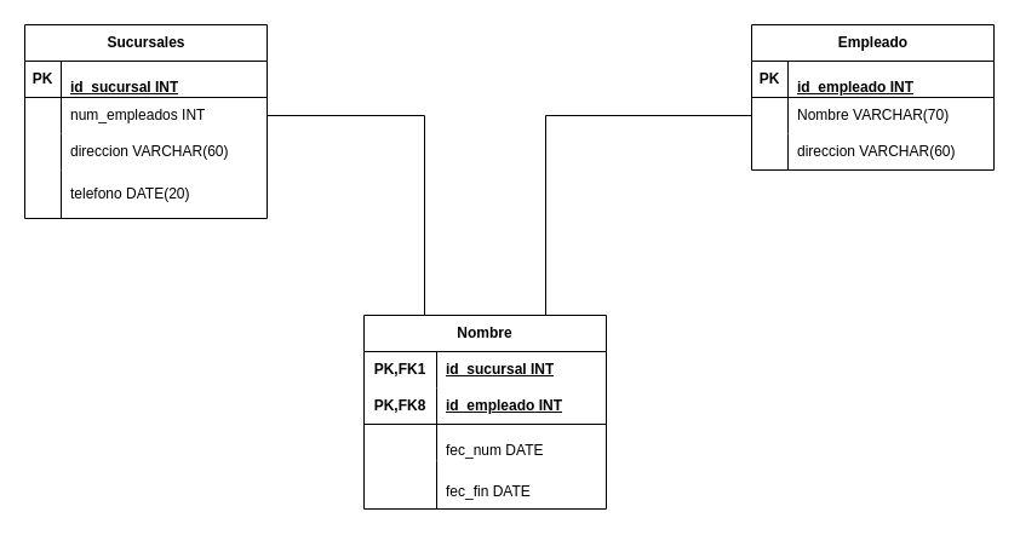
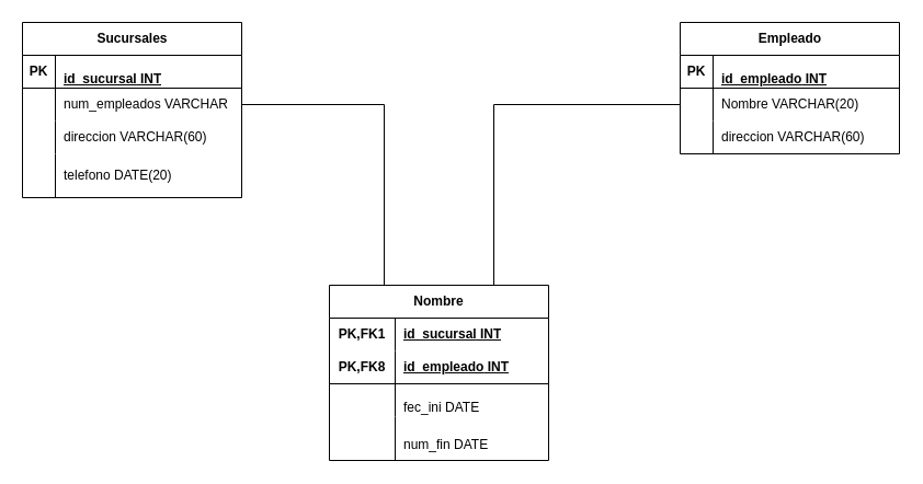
  <mxCell id="0" />
  <mxCell id="1" parent="0" />
  <mxCell id="2" value="Sucursales" style="shape=table;startSize=30;container=1;collapsible=1;childLayout=tableLayout;fixedRows=1;rowLines=0;fontStyle=1;align=center;resizeLast=1;html=1;" parent="1" vertex="1"><mxGeometry x="20" y="20" width="200" height="160" as="geometry" /></mxCell>
  <mxCell id="3" value="" style="shape=tableRow;horizontal=0;startSize=0;swimlaneHead=0;swimlaneBody=0;fillColor=none;collapsible=0;dropTarget=0;points=[[0,0.5],[1,0.5]];portConstraint=eastwest;top=0;left=0;right=0;bottom=1;" parent="2" vertex="1"><mxGeometry y="30" width="200" height="30" as="geometry" /></mxCell>
  <mxCell id="4" value="PK" style="shape=partialRectangle;connectable=0;fillColor=none;top=0;left=0;bottom=0;right=0;fontStyle=1;overflow=hidden;whiteSpace=wrap;html=1;" parent="3" vertex="1"><mxGeometry width="30" height="30" as="geometry"><mxRectangle width="30" height="30" as="alternateBounds" /></mxGeometry></mxCell>
  <mxCell id="5" value="&lt;p style=&quot;margin-bottom: 0cm; text-decoration-line: none;&quot; align=&quot;justify&quot;&gt;&lt;u style=&quot;&quot;&gt;id_sucursal&lt;/u&gt; INT&lt;/p&gt;" style="shape=partialRectangle;connectable=0;fillColor=none;top=0;left=0;bottom=0;right=0;align=left;spacingLeft=6;fontStyle=5;overflow=hidden;whiteSpace=wrap;html=1;" parent="3" vertex="1"><mxGeometry x="30" width="170" height="30" as="geometry"><mxRectangle width="170" height="30" as="alternateBounds" /></mxGeometry></mxCell>
  <mxCell id="6" value="" style="shape=tableRow;horizontal=0;startSize=0;swimlaneHead=0;swimlaneBody=0;fillColor=none;collapsible=0;dropTarget=0;points=[[0,0.5],[1,0.5]];portConstraint=eastwest;top=0;left=0;right=0;bottom=0;" parent="2" vertex="1"><mxGeometry y="60" width="200" height="30" as="geometry" /></mxCell>
  <mxCell id="7" value="" style="shape=partialRectangle;connectable=0;fillColor=none;top=0;left=0;bottom=0;right=0;editable=1;overflow=hidden;whiteSpace=wrap;html=1;" parent="6" vertex="1"><mxGeometry width="30" height="30" as="geometry"><mxRectangle width="30" height="30" as="alternateBounds" /></mxGeometry></mxCell>
- <mxCell id="8" value="num_empleados INT" style="shape=partialRectangle;connectable=0;fillColor=none;top=0;left=0;bottom=0;right=0;align=left;spacingLeft=6;overflow=hidden;whiteSpace=wrap;html=1;" parent="6" vertex="1"><mxGeometry x="30" width="170" height="30" as="geometry"><mxRectangle width="170" height="30" as="alternateBounds" /></mxGeometry></mxCell>
+ <mxCell id="8" value="num_empleados VARCHAR" style="shape=partialRectangle;connectable=0;fillColor=none;top=0;left=0;bottom=0;right=0;align=left;spacingLeft=6;overflow=hidden;whiteSpace=wrap;html=1;" parent="6" vertex="1"><mxGeometry x="30" width="170" height="30" as="geometry"><mxRectangle width="170" height="30" as="alternateBounds" /></mxGeometry></mxCell>
  <mxCell id="9" value="" style="shape=tableRow;horizontal=0;startSize=0;swimlaneHead=0;swimlaneBody=0;fillColor=none;collapsible=0;dropTarget=0;points=[[0,0.5],[1,0.5]];portConstraint=eastwest;top=0;left=0;right=0;bottom=0;" parent="2" vertex="1"><mxGeometry y="90" width="200" height="30" as="geometry" /></mxCell>
  <mxCell id="10" value="" style="shape=partialRectangle;connectable=0;fillColor=none;top=0;left=0;bottom=0;right=0;editable=1;overflow=hidden;whiteSpace=wrap;html=1;" parent="9" vertex="1"><mxGeometry width="30" height="30" as="geometry"><mxRectangle width="30" height="30" as="alternateBounds" /></mxGeometry></mxCell>
  <mxCell id="11" value="direccion VARCHAR(60)" style="shape=partialRectangle;connectable=0;fillColor=none;top=0;left=0;bottom=0;right=0;align=left;spacingLeft=6;overflow=hidden;whiteSpace=wrap;html=1;" parent="9" vertex="1"><mxGeometry x="30" width="170" height="30" as="geometry"><mxRectangle width="170" height="30" as="alternateBounds" /></mxGeometry></mxCell>
  <mxCell id="12" value="" style="shape=tableRow;horizontal=0;startSize=0;swimlaneHead=0;swimlaneBody=0;fillColor=none;collapsible=0;dropTarget=0;points=[[0,0.5],[1,0.5]];portConstraint=eastwest;top=0;left=0;right=0;bottom=0;" parent="2" vertex="1"><mxGeometry y="120" width="200" height="40" as="geometry" /></mxCell>
  <mxCell id="13" value="" style="shape=partialRectangle;connectable=0;fillColor=none;top=0;left=0;bottom=0;right=0;editable=1;overflow=hidden;whiteSpace=wrap;html=1;" parent="12" vertex="1"><mxGeometry width="30" height="40" as="geometry"><mxRectangle width="30" height="40" as="alternateBounds" /></mxGeometry></mxCell>
  <mxCell id="14" value="telefono DATE(20)" style="shape=partialRectangle;connectable=0;fillColor=none;top=0;left=0;bottom=0;right=0;align=left;spacingLeft=6;overflow=hidden;whiteSpace=wrap;html=1;" parent="12" vertex="1"><mxGeometry x="30" width="170" height="40" as="geometry"><mxRectangle width="170" height="40" as="alternateBounds" /></mxGeometry></mxCell>
  <mxCell id="15" value="Empleado" style="shape=table;startSize=30;container=1;collapsible=1;childLayout=tableLayout;fixedRows=1;rowLines=0;fontStyle=1;align=center;resizeLast=1;html=1;" parent="1" vertex="1"><mxGeometry x="620" y="20" width="200" height="120" as="geometry"><mxRectangle x="720" y="160" width="70" height="30" as="alternateBounds" /></mxGeometry></mxCell>
  <mxCell id="16" value="" style="shape=tableRow;horizontal=0;startSize=0;swimlaneHead=0;swimlaneBody=0;fillColor=none;collapsible=0;dropTarget=0;points=[[0,0.5],[1,0.5]];portConstraint=eastwest;top=0;left=0;right=0;bottom=1;" parent="15" vertex="1"><mxGeometry y="30" width="200" height="30" as="geometry" /></mxCell>
  <mxCell id="17" value="PK" style="shape=partialRectangle;connectable=0;fillColor=none;top=0;left=0;bottom=0;right=0;fontStyle=1;overflow=hidden;whiteSpace=wrap;html=1;" parent="16" vertex="1"><mxGeometry width="30" height="30" as="geometry"><mxRectangle width="30" height="30" as="alternateBounds" /></mxGeometry></mxCell>
  <mxCell id="18" value="&lt;p style=&quot;margin-bottom: 0cm; text-decoration-line: none;&quot; align=&quot;justify&quot;&gt;&lt;u style=&quot;&quot;&gt;id_empleado&lt;/u&gt;&amp;nbsp;INT&lt;/p&gt;" style="shape=partialRectangle;connectable=0;fillColor=none;top=0;left=0;bottom=0;right=0;align=left;spacingLeft=6;fontStyle=5;overflow=hidden;whiteSpace=wrap;html=1;" parent="16" vertex="1"><mxGeometry x="30" width="170" height="30" as="geometry"><mxRectangle width="170" height="30" as="alternateBounds" /></mxGeometry></mxCell>
  <mxCell id="19" value="" style="shape=tableRow;horizontal=0;startSize=0;swimlaneHead=0;swimlaneBody=0;fillColor=none;collapsible=0;dropTarget=0;points=[[0,0.5],[1,0.5]];portConstraint=eastwest;top=0;left=0;right=0;bottom=0;" parent="15" vertex="1"><mxGeometry y="60" width="200" height="30" as="geometry" /></mxCell>
  <mxCell id="20" value="" style="shape=partialRectangle;connectable=0;fillColor=none;top=0;left=0;bottom=0;right=0;editable=1;overflow=hidden;whiteSpace=wrap;html=1;" parent="19" vertex="1"><mxGeometry width="30" height="30" as="geometry"><mxRectangle width="30" height="30" as="alternateBounds" /></mxGeometry></mxCell>
- <mxCell id="21" value="Nombre VARCHAR(70)" style="shape=partialRectangle;connectable=0;fillColor=none;top=0;left=0;bottom=0;right=0;align=left;spacingLeft=6;overflow=hidden;whiteSpace=wrap;html=1;" parent="19" vertex="1"><mxGeometry x="30" width="170" height="30" as="geometry"><mxRectangle width="170" height="30" as="alternateBounds" /></mxGeometry></mxCell>
+ <mxCell id="21" value="Nombre VARCHAR(20)" style="shape=partialRectangle;connectable=0;fillColor=none;top=0;left=0;bottom=0;right=0;align=left;spacingLeft=6;overflow=hidden;whiteSpace=wrap;html=1;" parent="19" vertex="1"><mxGeometry x="30" width="170" height="30" as="geometry"><mxRectangle width="170" height="30" as="alternateBounds" /></mxGeometry></mxCell>
  <mxCell id="22" value="" style="shape=tableRow;horizontal=0;startSize=0;swimlaneHead=0;swimlaneBody=0;fillColor=none;collapsible=0;dropTarget=0;points=[[0,0.5],[1,0.5]];portConstraint=eastwest;top=0;left=0;right=0;bottom=0;" parent="15" vertex="1"><mxGeometry y="90" width="200" height="30" as="geometry" /></mxCell>
  <mxCell id="23" value="" style="shape=partialRectangle;connectable=0;fillColor=none;top=0;left=0;bottom=0;right=0;editable=1;overflow=hidden;whiteSpace=wrap;html=1;" parent="22" vertex="1"><mxGeometry width="30" height="30" as="geometry"><mxRectangle width="30" height="30" as="alternateBounds" /></mxGeometry></mxCell>
  <mxCell id="24" value="direccion VARCHAR(60)" style="shape=partialRectangle;connectable=0;fillColor=none;top=0;left=0;bottom=0;right=0;align=left;spacingLeft=6;overflow=hidden;whiteSpace=wrap;html=1;" parent="22" vertex="1"><mxGeometry x="30" width="170" height="30" as="geometry"><mxRectangle width="170" height="30" as="alternateBounds" /></mxGeometry></mxCell>
  <mxCell id="25" value="Nombre" style="shape=table;startSize=30;container=1;collapsible=1;childLayout=tableLayout;fixedRows=1;rowLines=0;fontStyle=1;align=center;resizeLast=1;html=1;whiteSpace=wrap;" parent="1" vertex="1"><mxGeometry x="300" y="260" width="200" height="160" as="geometry" /></mxCell>
  <mxCell id="26" value="" style="shape=tableRow;horizontal=0;startSize=0;swimlaneHead=0;swimlaneBody=0;fillColor=none;collapsible=0;dropTarget=0;points=[[0,0.5],[1,0.5]];portConstraint=eastwest;top=0;left=0;right=0;bottom=0;html=1;" parent="25" vertex="1"><mxGeometry y="30" width="200" height="30" as="geometry" /></mxCell>
  <mxCell id="27" value="PK,FK1" style="shape=partialRectangle;connectable=0;fillColor=none;top=0;left=0;bottom=0;right=0;fontStyle=1;overflow=hidden;html=1;whiteSpace=wrap;" parent="26" vertex="1"><mxGeometry width="60" height="30" as="geometry"><mxRectangle width="60" height="30" as="alternateBounds" /></mxGeometry></mxCell>
  <mxCell id="28" value="&lt;u style=&quot;text-align: justify;&quot;&gt;id_sucursal&lt;/u&gt;&amp;nbsp;INT" style="shape=partialRectangle;connectable=0;fillColor=none;top=0;left=0;bottom=0;right=0;align=left;spacingLeft=6;fontStyle=5;overflow=hidden;html=1;whiteSpace=wrap;" parent="26" vertex="1"><mxGeometry x="60" width="140" height="30" as="geometry"><mxRectangle width="140" height="30" as="alternateBounds" /></mxGeometry></mxCell>
  <mxCell id="29" value="" style="shape=tableRow;horizontal=0;startSize=0;swimlaneHead=0;swimlaneBody=0;fillColor=none;collapsible=0;dropTarget=0;points=[[0,0.5],[1,0.5]];portConstraint=eastwest;top=0;left=0;right=0;bottom=1;html=1;" parent="25" vertex="1"><mxGeometry y="60" width="200" height="30" as="geometry" /></mxCell>
  <mxCell id="30" value="PK,FK8" style="shape=partialRectangle;connectable=0;fillColor=none;top=0;left=0;bottom=0;right=0;fontStyle=1;overflow=hidden;html=1;whiteSpace=wrap;" parent="29" vertex="1"><mxGeometry width="60" height="30" as="geometry"><mxRectangle width="60" height="30" as="alternateBounds" /></mxGeometry></mxCell>
  <mxCell id="31" value="&lt;u style=&quot;text-align: justify;&quot;&gt;id_empleado&lt;/u&gt;&amp;nbsp;INT" style="shape=partialRectangle;connectable=0;fillColor=none;top=0;left=0;bottom=0;right=0;align=left;spacingLeft=6;fontStyle=5;overflow=hidden;html=1;whiteSpace=wrap;" parent="29" vertex="1"><mxGeometry x="60" width="140" height="30" as="geometry"><mxRectangle width="140" height="30" as="alternateBounds" /></mxGeometry></mxCell>
  <mxCell id="32" value="" style="shape=tableRow;horizontal=0;startSize=0;swimlaneHead=0;swimlaneBody=0;fillColor=none;collapsible=0;dropTarget=0;points=[[0,0.5],[1,0.5]];portConstraint=eastwest;top=0;left=0;right=0;bottom=0;html=1;" parent="25" vertex="1"><mxGeometry y="90" width="200" height="30" as="geometry" /></mxCell>
  <mxCell id="33" value="" style="shape=partialRectangle;connectable=0;fillColor=none;top=0;left=0;bottom=0;right=0;editable=1;overflow=hidden;html=1;whiteSpace=wrap;" parent="32" vertex="1"><mxGeometry width="60" height="30" as="geometry"><mxRectangle width="60" height="30" as="alternateBounds" /></mxGeometry></mxCell>
- <mxCell id="34" value="&lt;p style=&quot;margin-bottom: 0cm;&quot; align=&quot;justify&quot;&gt;fec_num DATE&lt;/p&gt;" style="shape=partialRectangle;connectable=0;fillColor=none;top=0;left=0;bottom=0;right=0;align=left;spacingLeft=6;overflow=hidden;html=1;whiteSpace=wrap;" parent="32" vertex="1"><mxGeometry x="60" width="140" height="30" as="geometry"><mxRectangle width="140" height="30" as="alternateBounds" /></mxGeometry></mxCell>
+ <mxCell id="34" value="&lt;p style=&quot;margin-bottom: 0cm;&quot; align=&quot;justify&quot;&gt;fec_ini DATE&lt;/p&gt;" style="shape=partialRectangle;connectable=0;fillColor=none;top=0;left=0;bottom=0;right=0;align=left;spacingLeft=6;overflow=hidden;html=1;whiteSpace=wrap;" parent="32" vertex="1"><mxGeometry x="60" width="140" height="30" as="geometry"><mxRectangle width="140" height="30" as="alternateBounds" /></mxGeometry></mxCell>
  <mxCell id="35" value="" style="shape=tableRow;horizontal=0;startSize=0;swimlaneHead=0;swimlaneBody=0;fillColor=none;collapsible=0;dropTarget=0;points=[[0,0.5],[1,0.5]];portConstraint=eastwest;top=0;left=0;right=0;bottom=0;html=1;" parent="25" vertex="1"><mxGeometry y="120" width="200" height="40" as="geometry" /></mxCell>
  <mxCell id="36" value="" style="shape=partialRectangle;connectable=0;fillColor=none;top=0;left=0;bottom=0;right=0;editable=1;overflow=hidden;html=1;whiteSpace=wrap;" parent="35" vertex="1"><mxGeometry width="60" height="40" as="geometry"><mxRectangle width="60" height="40" as="alternateBounds" /></mxGeometry></mxCell>
- <mxCell id="37" value="&lt;p style=&quot;orphans: 0; widows: 0; margin-bottom: 0cm; text-decoration: none&quot; align=&quot;justify&quot;&gt;&lt;span style=&quot;font-weight: normal&quot;&gt;fec_fin DATE&lt;/span&gt;&lt;/p&gt;" style="shape=partialRectangle;connectable=0;fillColor=none;top=0;left=0;bottom=0;right=0;align=left;spacingLeft=6;overflow=hidden;html=1;whiteSpace=wrap;" parent="35" vertex="1"><mxGeometry x="60" width="140" height="40" as="geometry"><mxRectangle width="140" height="40" as="alternateBounds" /></mxGeometry></mxCell>
+ <mxCell id="37" value="&lt;p style=&quot;orphans: 0; widows: 0; margin-bottom: 0cm; text-decoration: none&quot; align=&quot;justify&quot;&gt;&lt;span style=&quot;font-weight: normal&quot;&gt;num_fin DATE&lt;/span&gt;&lt;/p&gt;" style="shape=partialRectangle;connectable=0;fillColor=none;top=0;left=0;bottom=0;right=0;align=left;spacingLeft=6;overflow=hidden;html=1;whiteSpace=wrap;" parent="35" vertex="1"><mxGeometry x="60" width="140" height="40" as="geometry"><mxRectangle width="140" height="40" as="alternateBounds" /></mxGeometry></mxCell>
  <mxCell id="38" value="" style="endArrow=none;html=1;rounded=0;exitX=0.25;exitY=0;exitDx=0;exitDy=0;entryX=1;entryY=0.5;entryDx=0;entryDy=0;" parent="1" source="25" target="6" edge="1"><mxGeometry relative="1" as="geometry"><mxPoint x="350" y="220" as="sourcePoint" /><mxPoint x="510" y="220" as="targetPoint" /><Array as="points"><mxPoint x="350" y="95" /></Array></mxGeometry></mxCell>
  <mxCell id="39" value="" style="endArrow=none;html=1;rounded=0;exitX=0.75;exitY=0;exitDx=0;exitDy=0;entryX=0;entryY=0.5;entryDx=0;entryDy=0;" parent="1" source="25" target="19" edge="1"><mxGeometry relative="1" as="geometry"><mxPoint x="350" y="220" as="sourcePoint" /><mxPoint x="510" y="220" as="targetPoint" /><Array as="points"><mxPoint x="450" y="95" /></Array></mxGeometry></mxCell>
